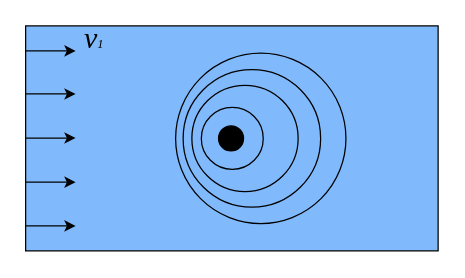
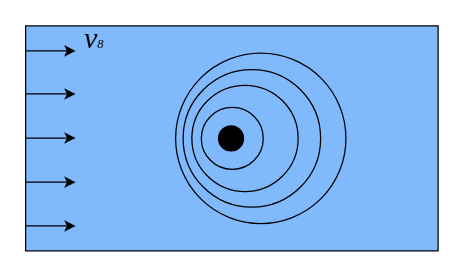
  <mxCell id="0" />
  <mxCell id="1" parent="0" />
  <mxCell id="2" value="" style="rounded=0;whiteSpace=wrap;html=1;fillColor=#81BAFC;" parent="1" vertex="1"><mxGeometry x="20" y="20" width="330" height="180" as="geometry" /></mxCell>
  <mxCell id="3" value="" style="ellipse;whiteSpace=wrap;html=1;aspect=fixed;fillColor=none;" parent="1" vertex="1"><mxGeometry x="140" y="41.88" width="136.25" height="136.25" as="geometry" /></mxCell>
  <mxCell id="4" value="" style="ellipse;whiteSpace=wrap;html=1;aspect=fixed;fillColor=none;" parent="1" vertex="1"><mxGeometry x="146" y="55" width="110" height="110" as="geometry" /></mxCell>
  <mxCell id="5" value="" style="ellipse;whiteSpace=wrap;html=1;aspect=fixed;fillColor=none;" parent="1" vertex="1"><mxGeometry x="153" y="67.5" width="85" height="85" as="geometry" /></mxCell>
  <mxCell id="6" value="" style="ellipse;whiteSpace=wrap;html=1;aspect=fixed;fillColor=none;" parent="1" vertex="1"><mxGeometry x="160.57" y="85.24" width="49.53" height="49.53" as="geometry" /></mxCell>
  <mxCell id="7" value="" style="endArrow=classic;html=1;" parent="1" edge="1"><mxGeometry width="50" height="50" relative="1" as="geometry"><mxPoint x="20" y="40" as="sourcePoint" /><mxPoint x="60" y="40" as="targetPoint" /></mxGeometry></mxCell>
  <mxCell id="8" value="" style="endArrow=classic;html=1;" parent="1" edge="1"><mxGeometry width="50" height="50" relative="1" as="geometry"><mxPoint x="20" y="74.43" as="sourcePoint" /><mxPoint x="60" y="74.43" as="targetPoint" /></mxGeometry></mxCell>
  <mxCell id="9" value="" style="endArrow=classic;html=1;" parent="1" edge="1"><mxGeometry width="50" height="50" relative="1" as="geometry"><mxPoint x="20" y="109.71" as="sourcePoint" /><mxPoint x="60" y="109.71" as="targetPoint" /></mxGeometry></mxCell>
  <mxCell id="10" value="" style="endArrow=classic;html=1;" parent="1" edge="1"><mxGeometry width="50" height="50" relative="1" as="geometry"><mxPoint x="20" y="145" as="sourcePoint" /><mxPoint x="60" y="145" as="targetPoint" /></mxGeometry></mxCell>
  <mxCell id="11" value="" style="endArrow=classic;html=1;" parent="1" edge="1"><mxGeometry width="50" height="50" relative="1" as="geometry"><mxPoint x="20" y="180" as="sourcePoint" /><mxPoint x="60" y="180" as="targetPoint" /></mxGeometry></mxCell>
  <mxCell id="12" value="" style="ellipse;whiteSpace=wrap;html=1;aspect=fixed;fillColor=#000000;" parent="1" vertex="1"><mxGeometry x="174.34" y="100" width="20" height="20" as="geometry" /></mxCell>
- <mxCell id="13" value="&lt;p&gt;&lt;i&gt;&lt;font face=&quot;Verdana&quot;&gt;&lt;span style=&quot;font-size: 24px&quot;&gt;v&lt;/span&gt;&lt;font style=&quot;font-size: 10px&quot;&gt;1&lt;/font&gt;&lt;/font&gt;&lt;/i&gt;&lt;/p&gt;" style="text;html=1;strokeColor=none;fillColor=none;align=center;verticalAlign=middle;whiteSpace=wrap;rounded=0;" parent="1" vertex="1"><mxGeometry x="60" y="20" width="30" height="20" as="geometry" /></mxCell>
+ <mxCell id="13" value="&lt;p&gt;&lt;i&gt;&lt;font face=&quot;Verdana&quot;&gt;&lt;span style=&quot;font-size: 24px&quot;&gt;v&lt;/span&gt;&lt;font style=&quot;font-size: 10px&quot;&gt;8&lt;/font&gt;&lt;/font&gt;&lt;/i&gt;&lt;/p&gt;" style="text;html=1;strokeColor=none;fillColor=none;align=center;verticalAlign=middle;whiteSpace=wrap;rounded=0;" parent="1" vertex="1"><mxGeometry x="60" y="20" width="30" height="20" as="geometry" /></mxCell>
